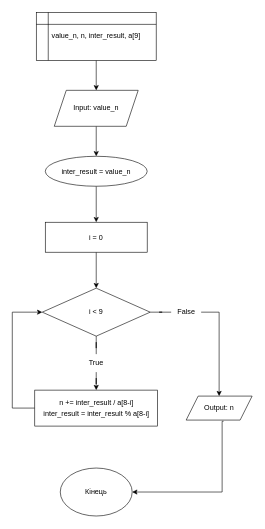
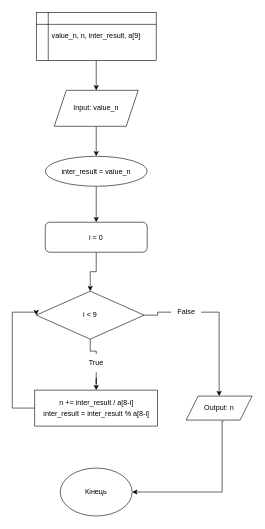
  <mxCell id="0" />
  <mxCell id="1" parent="0" />
  <mxCell id="2" value="" style="edgeStyle=orthogonalEdgeStyle;rounded=0;orthogonalLoop=1;jettySize=auto;html=1;" edge="1" parent="1" source="3" target="5"><mxGeometry relative="1" as="geometry" /></mxCell>
  <mxCell id="3" value="value_n, n, inter_result, a[9]" style="shape=internalStorage;whiteSpace=wrap;html=1;backgroundOutline=1;" vertex="1" parent="1"><mxGeometry x="60" y="20" width="200" height="80" as="geometry" /></mxCell>
  <mxCell id="4" value="" style="edgeStyle=orthogonalEdgeStyle;rounded=0;orthogonalLoop=1;jettySize=auto;html=1;" edge="1" parent="1" source="5" target="7"><mxGeometry relative="1" as="geometry" /></mxCell>
  <mxCell id="5" value="Input: value_n" style="shape=parallelogram;perimeter=parallelogramPerimeter;whiteSpace=wrap;html=1;fixedSize=1;" vertex="1" parent="1"><mxGeometry x="90" y="150" width="140" height="60" as="geometry" /></mxCell>
  <mxCell id="6" value="" style="edgeStyle=orthogonalEdgeStyle;rounded=0;orthogonalLoop=1;jettySize=auto;html=1;" edge="1" parent="1" source="7" target="10"><mxGeometry relative="1" as="geometry" /></mxCell>
  <mxCell id="7" value="&lt;p style=&quot;line-height: 50%; white-space: pre;&quot;&gt;&lt;span style=&quot;background-color: rgb(255, 255, 255);&quot;&gt;inter_result = value_n&lt;/span&gt;&lt;/p&gt;" style="ellipse;whiteSpace=wrap;html=1;align=center;" vertex="1" parent="1"><mxGeometry x="75" y="260" width="170" height="50" as="geometry" /></mxCell>
  <mxCell id="8" value="Кінець" style="ellipse;whiteSpace=wrap;html=1;" vertex="1" parent="1"><mxGeometry x="100" y="780" width="120" height="80" as="geometry" /></mxCell>
  <mxCell id="9" value="" style="edgeStyle=orthogonalEdgeStyle;rounded=0;orthogonalLoop=1;jettySize=auto;html=1;" edge="1" parent="1" source="10" target="16"><mxGeometry relative="1" as="geometry" /></mxCell>
- <mxCell id="10" value="&lt;p style=&quot;line-height: 50%; white-space: pre;&quot;&gt;&lt;span style=&quot;background-color: rgb(255, 255, 255);&quot;&gt;i = 0&lt;/span&gt;&lt;/p&gt;" style="whiteSpace=wrap;html=1;align=center;rounded=0;" vertex="1" parent="1"><mxGeometry x="75" y="370" width="170" height="50" as="geometry" /></mxCell>
+ <mxCell id="10" value="&lt;p style=&quot;line-height: 50%; white-space: pre;&quot;&gt;&lt;span style=&quot;background-color: rgb(255, 255, 255);&quot;&gt;i = 0&lt;/span&gt;&lt;/p&gt;" style="rounded=1;whiteSpace=wrap;html=1;align=center;" vertex="1" parent="1"><mxGeometry x="75" y="370" width="170" height="50" as="geometry" /></mxCell>
  <mxCell id="11" style="edgeStyle=orthogonalEdgeStyle;rounded=0;orthogonalLoop=1;jettySize=auto;html=1;entryX=0;entryY=0.5;entryDx=0;entryDy=0;" edge="1" parent="1" source="12" target="16"><mxGeometry relative="1" as="geometry"><mxPoint x="20" y="510" as="targetPoint" /><Array as="points"><mxPoint x="20" y="680" /><mxPoint x="20" y="520" /></Array></mxGeometry></mxCell>
  <mxCell id="12" value="&lt;p style=&quot;line-height: 50%; white-space: pre;&quot;&gt;&lt;font face=&quot;Helvetica&quot; style=&quot;font-size: 12px;&quot;&gt;n += inter_result / a[8-i]&lt;/font&gt;&lt;/p&gt;&lt;p style=&quot;line-height: 50%; white-space: pre;&quot;&gt;&lt;font face=&quot;Helvetica&quot; style=&quot;font-size: 12px;&quot;&gt;inter_result = inter_result % a[8-i]&lt;/font&gt;&lt;/p&gt;" style="rounded=0;whiteSpace=wrap;html=1;" vertex="1" parent="1"><mxGeometry x="57.5" y="650" width="205" height="60" as="geometry" /></mxCell>
  <mxCell id="13" style="edgeStyle=orthogonalEdgeStyle;rounded=0;orthogonalLoop=1;jettySize=auto;html=1;entryX=1;entryY=0.5;entryDx=0;entryDy=0;exitX=0.567;exitY=1.05;exitDx=0;exitDy=0;exitPerimeter=0;" edge="1" parent="1" source="21" target="8"><mxGeometry relative="1" as="geometry"><Array as="points"><mxPoint x="370" y="702" /><mxPoint x="370" y="820" /></Array></mxGeometry></mxCell>
  <mxCell id="14" value="" style="edgeStyle=orthogonalEdgeStyle;rounded=0;orthogonalLoop=1;jettySize=auto;html=1;strokeColor=default;curved=0;endArrow=none;endFill=0;" edge="1" parent="1" source="16" target="17"><mxGeometry relative="1" as="geometry" /></mxCell>
  <mxCell id="15" value="" style="edgeStyle=orthogonalEdgeStyle;rounded=0;orthogonalLoop=1;jettySize=auto;html=1;" edge="1" parent="1" source="19" target="12"><mxGeometry relative="1" as="geometry" /></mxCell>
- <mxCell id="16" value="i &amp;lt; 9" style="rhombus;whiteSpace=wrap;html=1;" vertex="1" parent="1"><mxGeometry x="70" y="480" width="180" height="80" as="geometry" /></mxCell>
+ <mxCell id="16" value="i &amp;lt; 9" style="rhombus;whiteSpace=wrap;html=1;" vertex="1" parent="1"><mxGeometry x="60" y="485" width="180" height="80" as="geometry" /></mxCell>
  <mxCell id="17" value="False" style="text;html=1;align=center;verticalAlign=middle;resizable=0;points=[];autosize=1;strokeColor=none;fillColor=none;" vertex="1" parent="1"><mxGeometry x="285" y="505" width="50" height="30" as="geometry" /></mxCell>
  <mxCell id="18" value="" style="edgeStyle=orthogonalEdgeStyle;rounded=0;orthogonalLoop=1;jettySize=auto;html=1;endArrow=none;endFill=0;" edge="1" parent="1" source="16" target="19"><mxGeometry relative="1" as="geometry"><mxPoint x="160" y="560" as="sourcePoint" /><mxPoint x="160" y="620" as="targetPoint" /></mxGeometry></mxCell>
  <mxCell id="19" value="True" style="text;html=1;align=center;verticalAlign=middle;whiteSpace=wrap;rounded=0;strokeColor=none;" vertex="1" parent="1"><mxGeometry x="130" y="590" width="60" height="30" as="geometry" /></mxCell>
  <mxCell id="20" value="" style="edgeStyle=orthogonalEdgeStyle;rounded=0;orthogonalLoop=1;jettySize=auto;html=1;entryX=0.5;entryY=0;entryDx=0;entryDy=0;" edge="1" parent="1" source="17" target="21"><mxGeometry relative="1" as="geometry"><mxPoint x="335" y="520" as="sourcePoint" /><mxPoint x="160" y="870" as="targetPoint" /><Array as="points"><mxPoint x="365" y="520" /></Array></mxGeometry></mxCell>
  <mxCell id="21" value="Output: n" style="shape=parallelogram;perimeter=parallelogramPerimeter;whiteSpace=wrap;html=1;fixedSize=1;" vertex="1" parent="1"><mxGeometry x="310" y="660" width="110" height="40" as="geometry" /></mxCell>
